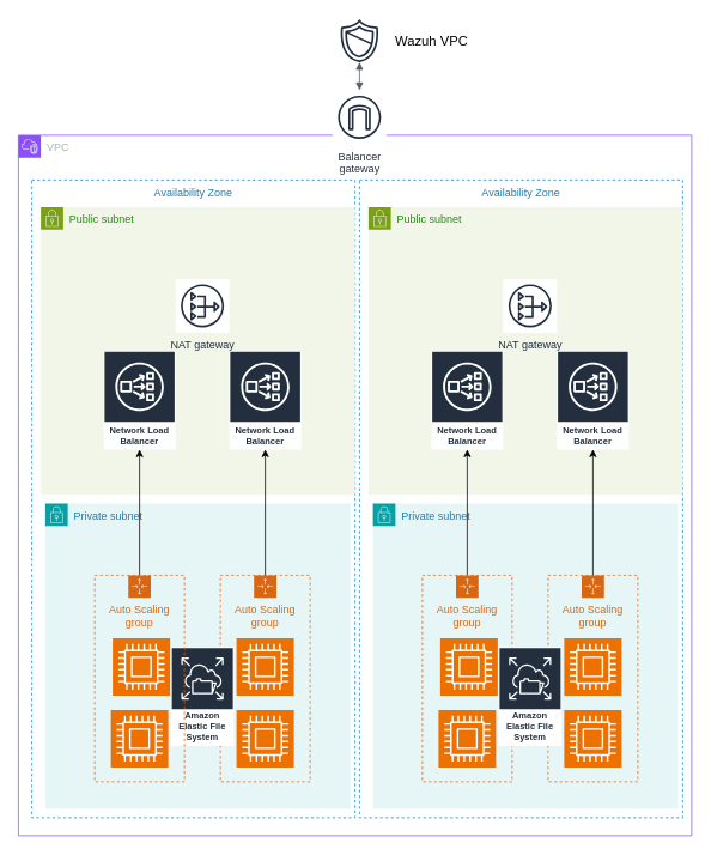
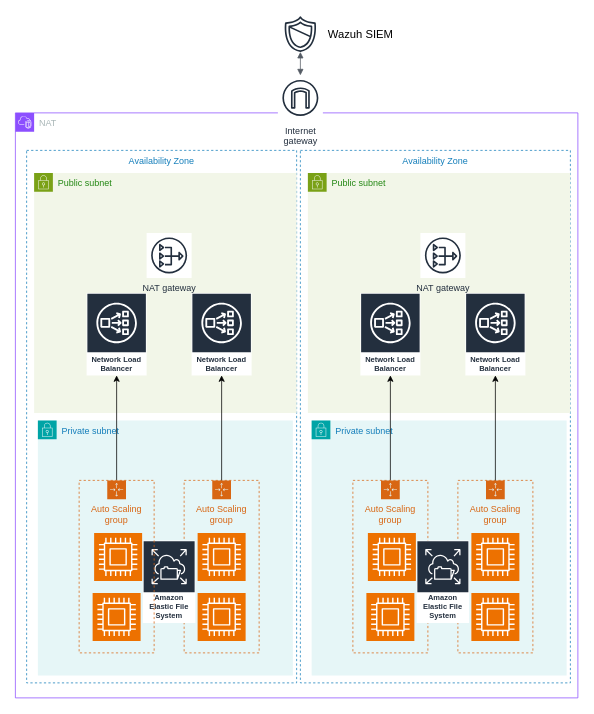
  <mxCell id="0" />
  <mxCell id="1" parent="0" />
- <mxCell id="2" value="VPC" style="points=[[0,0],[0.25,0],[0.5,0],[0.75,0],[1,0],[1,0.25],[1,0.5],[1,0.75],[1,1],[0.75,1],[0.5,1],[0.25,1],[0,1],[0,0.75],[0,0.5],[0,0.25]];outlineConnect=0;gradientColor=none;html=1;whiteSpace=wrap;fontSize=12;fontStyle=0;container=1;pointerEvents=0;collapsible=0;recursiveResize=0;shape=mxgraph.aws4.group;grIcon=mxgraph.aws4.group_vpc2;strokeColor=#8C4FFF;fillColor=none;verticalAlign=top;align=left;spacingLeft=30;fontColor=#AAB7B8;dashed=0;" vertex="1" parent="1"><mxGeometry x="20" y="150" width="750" height="780" as="geometry" /></mxCell>
+ <mxCell id="2" value="NAT" style="points=[[0,0],[0.25,0],[0.5,0],[0.75,0],[1,0],[1,0.25],[1,0.5],[1,0.75],[1,1],[0.75,1],[0.5,1],[0.25,1],[0,1],[0,0.75],[0,0.5],[0,0.25]];outlineConnect=0;gradientColor=none;html=1;whiteSpace=wrap;fontSize=12;fontStyle=0;container=1;pointerEvents=0;collapsible=0;recursiveResize=0;shape=mxgraph.aws4.group;grIcon=mxgraph.aws4.group_vpc2;strokeColor=#8C4FFF;fillColor=none;verticalAlign=top;align=left;spacingLeft=30;fontColor=#AAB7B8;dashed=0;" vertex="1" parent="1"><mxGeometry x="20" y="150" width="750" height="780" as="geometry" /></mxCell>
  <mxCell id="3" value="Availability Zone" style="fillColor=none;strokeColor=#147EBA;dashed=1;verticalAlign=top;fontStyle=0;fontColor=#147EBA;whiteSpace=wrap;html=1;" vertex="1" parent="2"><mxGeometry x="380" y="50" width="360" height="710" as="geometry" /></mxCell>
  <mxCell id="4" value="Public subnet" style="points=[[0,0],[0.25,0],[0.5,0],[0.75,0],[1,0],[1,0.25],[1,0.5],[1,0.75],[1,1],[0.75,1],[0.5,1],[0.25,1],[0,1],[0,0.75],[0,0.5],[0,0.25]];outlineConnect=0;gradientColor=none;html=1;whiteSpace=wrap;fontSize=12;fontStyle=0;container=1;pointerEvents=0;collapsible=0;recursiveResize=0;shape=mxgraph.aws4.group;grIcon=mxgraph.aws4.group_security_group;grStroke=0;strokeColor=#7AA116;fillColor=#F2F6E8;verticalAlign=top;align=left;spacingLeft=30;fontColor=#248814;dashed=0;" vertex="1" parent="2"><mxGeometry x="390" y="80" width="350" height="320" as="geometry" /></mxCell>
  <mxCell id="5" value="Network Load Balancer" style="sketch=0;outlineConnect=0;fontColor=#232F3E;gradientColor=none;strokeColor=#ffffff;fillColor=#232F3E;dashed=0;verticalLabelPosition=middle;verticalAlign=bottom;align=center;html=1;whiteSpace=wrap;fontSize=10;fontStyle=1;spacing=3;shape=mxgraph.aws4.productIcon;prIcon=mxgraph.aws4.network_load_balancer;" vertex="1" parent="4"><mxGeometry x="70" y="160" width="80" height="110" as="geometry" /></mxCell>
  <mxCell id="6" value="Private subnet" style="points=[[0,0],[0.25,0],[0.5,0],[0.75,0],[1,0],[1,0.25],[1,0.5],[1,0.75],[1,1],[0.75,1],[0.5,1],[0.25,1],[0,1],[0,0.75],[0,0.5],[0,0.25]];outlineConnect=0;gradientColor=none;html=1;whiteSpace=wrap;fontSize=12;fontStyle=0;container=1;pointerEvents=0;collapsible=0;recursiveResize=0;shape=mxgraph.aws4.group;grIcon=mxgraph.aws4.group_security_group;grStroke=0;strokeColor=#00A4A6;fillColor=#E6F6F7;verticalAlign=top;align=left;spacingLeft=30;fontColor=#147EBA;dashed=0;" vertex="1" parent="2"><mxGeometry x="395" y="410" width="340" height="340" as="geometry" /></mxCell>
  <mxCell id="7" value="Auto Scaling group" style="points=[[0,0],[0.25,0],[0.5,0],[0.75,0],[1,0],[1,0.25],[1,0.5],[1,0.75],[1,1],[0.75,1],[0.5,1],[0.25,1],[0,1],[0,0.75],[0,0.5],[0,0.25]];outlineConnect=0;gradientColor=none;html=1;whiteSpace=wrap;fontSize=12;fontStyle=0;container=1;pointerEvents=0;collapsible=0;recursiveResize=0;shape=mxgraph.aws4.groupCenter;grIcon=mxgraph.aws4.group_auto_scaling_group;grStroke=1;strokeColor=#D86613;fillColor=none;verticalAlign=top;align=center;fontColor=#D86613;dashed=1;spacingTop=25;" vertex="1" parent="6"><mxGeometry x="195" y="80" width="100" height="230" as="geometry" /></mxCell>
  <mxCell id="8" value="" style="sketch=0;points=[[0,0,0],[0.25,0,0],[0.5,0,0],[0.75,0,0],[1,0,0],[0,1,0],[0.25,1,0],[0.5,1,0],[0.75,1,0],[1,1,0],[0,0.25,0],[0,0.5,0],[0,0.75,0],[1,0.25,0],[1,0.5,0],[1,0.75,0]];outlineConnect=0;fontColor=#232F3E;fillColor=#ED7100;strokeColor=#ffffff;dashed=0;verticalLabelPosition=bottom;verticalAlign=top;align=center;html=1;fontSize=12;fontStyle=0;aspect=fixed;shape=mxgraph.aws4.resourceIcon;resIcon=mxgraph.aws4.compute;" vertex="1" parent="7"><mxGeometry x="18" y="150" width="64" height="64" as="geometry" /></mxCell>
  <mxCell id="9" value="Network Load Balancer" style="sketch=0;outlineConnect=0;fontColor=#232F3E;gradientColor=none;strokeColor=#ffffff;fillColor=#232F3E;dashed=0;verticalLabelPosition=middle;verticalAlign=bottom;align=center;html=1;whiteSpace=wrap;fontSize=10;fontStyle=1;spacing=3;shape=mxgraph.aws4.productIcon;prIcon=mxgraph.aws4.network_load_balancer;" vertex="1" parent="2"><mxGeometry x="600" y="240" width="80" height="110" as="geometry" /></mxCell>
  <mxCell id="10" style="edgeStyle=orthogonalEdgeStyle;rounded=0;orthogonalLoop=1;jettySize=auto;html=1;exitX=0.5;exitY=0;exitDx=0;exitDy=0;" edge="1" parent="2" source="7" target="9"><mxGeometry relative="1" as="geometry" /></mxCell>
  <mxCell id="11" value="NAT gateway" style="sketch=0;outlineConnect=0;fontColor=#232F3E;gradientColor=none;strokeColor=#232F3E;fillColor=#ffffff;dashed=0;verticalLabelPosition=bottom;verticalAlign=top;align=center;html=1;fontSize=12;fontStyle=0;aspect=fixed;shape=mxgraph.aws4.resourceIcon;resIcon=mxgraph.aws4.nat_gateway;" vertex="1" parent="2"><mxGeometry x="540" y="160" width="60" height="60" as="geometry" /></mxCell>
  <mxCell id="12" value="" style="sketch=0;points=[[0,0,0],[0.25,0,0],[0.5,0,0],[0.75,0,0],[1,0,0],[0,1,0],[0.25,1,0],[0.5,1,0],[0.75,1,0],[1,1,0],[0,0.25,0],[0,0.5,0],[0,0.75,0],[1,0.25,0],[1,0.5,0],[1,0.75,0]];outlineConnect=0;fontColor=#232F3E;fillColor=#ED7100;strokeColor=#ffffff;dashed=0;verticalLabelPosition=bottom;verticalAlign=top;align=center;html=1;fontSize=12;fontStyle=0;aspect=fixed;shape=mxgraph.aws4.resourceIcon;resIcon=mxgraph.aws4.compute;" vertex="1" parent="2"><mxGeometry x="470" y="560" width="64" height="64" as="geometry" /></mxCell>
  <mxCell id="13" value="" style="sketch=0;points=[[0,0,0],[0.25,0,0],[0.5,0,0],[0.75,0,0],[1,0,0],[0,1,0],[0.25,1,0],[0.5,1,0],[0.75,1,0],[1,1,0],[0,0.25,0],[0,0.5,0],[0,0.75,0],[1,0.25,0],[1,0.5,0],[1,0.75,0]];outlineConnect=0;fontColor=#232F3E;fillColor=#ED7100;strokeColor=#ffffff;dashed=0;verticalLabelPosition=bottom;verticalAlign=top;align=center;html=1;fontSize=12;fontStyle=0;aspect=fixed;shape=mxgraph.aws4.resourceIcon;resIcon=mxgraph.aws4.compute;" vertex="1" parent="2"><mxGeometry x="608" y="560" width="64" height="64" as="geometry" /></mxCell>
  <mxCell id="14" value="Availability Zone" style="fillColor=none;strokeColor=#147EBA;dashed=1;verticalAlign=top;fontStyle=0;fontColor=#147EBA;whiteSpace=wrap;html=1;" vertex="1" parent="2"><mxGeometry x="15" y="50" width="360" height="710" as="geometry" /></mxCell>
  <mxCell id="15" value="Public subnet" style="points=[[0,0],[0.25,0],[0.5,0],[0.75,0],[1,0],[1,0.25],[1,0.5],[1,0.75],[1,1],[0.75,1],[0.5,1],[0.25,1],[0,1],[0,0.75],[0,0.5],[0,0.25]];outlineConnect=0;gradientColor=none;html=1;whiteSpace=wrap;fontSize=12;fontStyle=0;container=1;pointerEvents=0;collapsible=0;recursiveResize=0;shape=mxgraph.aws4.group;grIcon=mxgraph.aws4.group_security_group;grStroke=0;strokeColor=#7AA116;fillColor=#F2F6E8;verticalAlign=top;align=left;spacingLeft=30;fontColor=#248814;dashed=0;" vertex="1" parent="2"><mxGeometry x="25" y="80" width="350" height="320" as="geometry" /></mxCell>
  <mxCell id="16" value="Network Load Balancer" style="sketch=0;outlineConnect=0;fontColor=#232F3E;gradientColor=none;strokeColor=#ffffff;fillColor=#232F3E;dashed=0;verticalLabelPosition=middle;verticalAlign=bottom;align=center;html=1;whiteSpace=wrap;fontSize=10;fontStyle=1;spacing=3;shape=mxgraph.aws4.productIcon;prIcon=mxgraph.aws4.network_load_balancer;" vertex="1" parent="15"><mxGeometry x="70" y="160" width="80" height="110" as="geometry" /></mxCell>
  <mxCell id="17" value="Private subnet" style="points=[[0,0],[0.25,0],[0.5,0],[0.75,0],[1,0],[1,0.25],[1,0.5],[1,0.75],[1,1],[0.75,1],[0.5,1],[0.25,1],[0,1],[0,0.75],[0,0.5],[0,0.25]];outlineConnect=0;gradientColor=none;html=1;whiteSpace=wrap;fontSize=12;fontStyle=0;container=1;pointerEvents=0;collapsible=0;recursiveResize=0;shape=mxgraph.aws4.group;grIcon=mxgraph.aws4.group_security_group;grStroke=0;strokeColor=#00A4A6;fillColor=#E6F6F7;verticalAlign=top;align=left;spacingLeft=30;fontColor=#147EBA;dashed=0;" vertex="1" parent="2"><mxGeometry x="30" y="410" width="340" height="340" as="geometry" /></mxCell>
  <mxCell id="18" value="Auto Scaling group" style="points=[[0,0],[0.25,0],[0.5,0],[0.75,0],[1,0],[1,0.25],[1,0.5],[1,0.75],[1,1],[0.75,1],[0.5,1],[0.25,1],[0,1],[0,0.75],[0,0.5],[0,0.25]];outlineConnect=0;gradientColor=none;html=1;whiteSpace=wrap;fontSize=12;fontStyle=0;container=1;pointerEvents=0;collapsible=0;recursiveResize=0;shape=mxgraph.aws4.groupCenter;grIcon=mxgraph.aws4.group_auto_scaling_group;grStroke=1;strokeColor=#D86613;fillColor=none;verticalAlign=top;align=center;fontColor=#D86613;dashed=1;spacingTop=25;" vertex="1" parent="17"><mxGeometry x="195" y="80" width="100" height="230" as="geometry" /></mxCell>
  <mxCell id="19" value="" style="sketch=0;points=[[0,0,0],[0.25,0,0],[0.5,0,0],[0.75,0,0],[1,0,0],[0,1,0],[0.25,1,0],[0.5,1,0],[0.75,1,0],[1,1,0],[0,0.25,0],[0,0.5,0],[0,0.75,0],[1,0.25,0],[1,0.5,0],[1,0.75,0]];outlineConnect=0;fontColor=#232F3E;fillColor=#ED7100;strokeColor=#ffffff;dashed=0;verticalLabelPosition=bottom;verticalAlign=top;align=center;html=1;fontSize=12;fontStyle=0;aspect=fixed;shape=mxgraph.aws4.resourceIcon;resIcon=mxgraph.aws4.compute;" vertex="1" parent="18"><mxGeometry x="18" y="150" width="64" height="64" as="geometry" /></mxCell>
  <mxCell id="20" value="Amazon Elastic File System" style="sketch=0;outlineConnect=0;fontColor=#232F3E;gradientColor=none;strokeColor=#ffffff;fillColor=#232F3E;dashed=0;verticalLabelPosition=middle;verticalAlign=bottom;align=center;html=1;whiteSpace=wrap;fontSize=10;fontStyle=1;spacing=3;shape=mxgraph.aws4.productIcon;prIcon=mxgraph.aws4.elastic_file_system;" vertex="1" parent="17"><mxGeometry x="140" y="160" width="70" height="110" as="geometry" /></mxCell>
  <mxCell id="21" value="Network Load Balancer" style="sketch=0;outlineConnect=0;fontColor=#232F3E;gradientColor=none;strokeColor=#ffffff;fillColor=#232F3E;dashed=0;verticalLabelPosition=middle;verticalAlign=bottom;align=center;html=1;whiteSpace=wrap;fontSize=10;fontStyle=1;spacing=3;shape=mxgraph.aws4.productIcon;prIcon=mxgraph.aws4.network_load_balancer;" vertex="1" parent="2"><mxGeometry x="235" y="240" width="80" height="110" as="geometry" /></mxCell>
  <mxCell id="22" style="edgeStyle=orthogonalEdgeStyle;rounded=0;orthogonalLoop=1;jettySize=auto;html=1;exitX=0.5;exitY=0;exitDx=0;exitDy=0;" edge="1" parent="2" source="18" target="21"><mxGeometry relative="1" as="geometry" /></mxCell>
  <mxCell id="23" value="NAT gateway" style="sketch=0;outlineConnect=0;fontColor=#232F3E;gradientColor=none;strokeColor=#232F3E;fillColor=#ffffff;dashed=0;verticalLabelPosition=bottom;verticalAlign=top;align=center;html=1;fontSize=12;fontStyle=0;aspect=fixed;shape=mxgraph.aws4.resourceIcon;resIcon=mxgraph.aws4.nat_gateway;" vertex="1" parent="2"><mxGeometry x="175" y="160" width="60" height="60" as="geometry" /></mxCell>
  <mxCell id="24" value="" style="sketch=0;points=[[0,0,0],[0.25,0,0],[0.5,0,0],[0.75,0,0],[1,0,0],[0,1,0],[0.25,1,0],[0.5,1,0],[0.75,1,0],[1,1,0],[0,0.25,0],[0,0.5,0],[0,0.75,0],[1,0.25,0],[1,0.5,0],[1,0.75,0]];outlineConnect=0;fontColor=#232F3E;fillColor=#ED7100;strokeColor=#ffffff;dashed=0;verticalLabelPosition=bottom;verticalAlign=top;align=center;html=1;fontSize=12;fontStyle=0;aspect=fixed;shape=mxgraph.aws4.resourceIcon;resIcon=mxgraph.aws4.compute;" vertex="1" parent="2"><mxGeometry x="105" y="560" width="64" height="64" as="geometry" /></mxCell>
  <mxCell id="25" value="" style="sketch=0;points=[[0,0,0],[0.25,0,0],[0.5,0,0],[0.75,0,0],[1,0,0],[0,1,0],[0.25,1,0],[0.5,1,0],[0.75,1,0],[1,1,0],[0,0.25,0],[0,0.5,0],[0,0.75,0],[1,0.25,0],[1,0.5,0],[1,0.75,0]];outlineConnect=0;fontColor=#232F3E;fillColor=#ED7100;strokeColor=#ffffff;dashed=0;verticalLabelPosition=bottom;verticalAlign=top;align=center;html=1;fontSize=12;fontStyle=0;aspect=fixed;shape=mxgraph.aws4.resourceIcon;resIcon=mxgraph.aws4.compute;" vertex="1" parent="2"><mxGeometry x="243" y="560" width="64" height="64" as="geometry" /></mxCell>
  <mxCell id="26" style="edgeStyle=orthogonalEdgeStyle;rounded=0;orthogonalLoop=1;jettySize=auto;html=1;exitX=0.5;exitY=0;exitDx=0;exitDy=0;" edge="1" parent="2" source="27" target="16"><mxGeometry relative="1" as="geometry" /></mxCell>
  <mxCell id="27" value="Auto Scaling group" style="points=[[0,0],[0.25,0],[0.5,0],[0.75,0],[1,0],[1,0.25],[1,0.5],[1,0.75],[1,1],[0.75,1],[0.5,1],[0.25,1],[0,1],[0,0.75],[0,0.5],[0,0.25]];outlineConnect=0;gradientColor=none;html=1;whiteSpace=wrap;fontSize=12;fontStyle=0;container=1;pointerEvents=0;collapsible=0;recursiveResize=0;shape=mxgraph.aws4.groupCenter;grIcon=mxgraph.aws4.group_auto_scaling_group;grStroke=1;strokeColor=#D86613;fillColor=none;verticalAlign=top;align=center;fontColor=#D86613;dashed=1;spacingTop=25;" vertex="1" parent="2"><mxGeometry x="85" y="490" width="100" height="230" as="geometry" /></mxCell>
  <mxCell id="28" value="" style="sketch=0;points=[[0,0,0],[0.25,0,0],[0.5,0,0],[0.75,0,0],[1,0,0],[0,1,0],[0.25,1,0],[0.5,1,0],[0.75,1,0],[1,1,0],[0,0.25,0],[0,0.5,0],[0,0.75,0],[1,0.25,0],[1,0.5,0],[1,0.75,0]];outlineConnect=0;fontColor=#232F3E;fillColor=#ED7100;strokeColor=#ffffff;dashed=0;verticalLabelPosition=bottom;verticalAlign=top;align=center;html=1;fontSize=12;fontStyle=0;aspect=fixed;shape=mxgraph.aws4.resourceIcon;resIcon=mxgraph.aws4.compute;" vertex="1" parent="27"><mxGeometry x="18" y="150" width="64" height="64" as="geometry" /></mxCell>
- <mxCell id="29" value="Balancer&#10;gateway" style="sketch=0;outlineConnect=0;fontColor=#232F3E;gradientColor=none;strokeColor=#232F3E;fillColor=#ffffff;dashed=0;verticalLabelPosition=bottom;verticalAlign=top;align=center;html=1;fontSize=12;fontStyle=0;aspect=fixed;shape=mxgraph.aws4.resourceIcon;resIcon=mxgraph.aws4.internet_gateway;" vertex="1" parent="1"><mxGeometry x="370" y="100" width="60" height="60" as="geometry" /></mxCell>
+ <mxCell id="29" value="Internet&#10;gateway" style="sketch=0;outlineConnect=0;fontColor=#232F3E;gradientColor=none;strokeColor=#232F3E;fillColor=#ffffff;dashed=0;verticalLabelPosition=bottom;verticalAlign=top;align=center;html=1;fontSize=12;fontStyle=0;aspect=fixed;shape=mxgraph.aws4.resourceIcon;resIcon=mxgraph.aws4.internet_gateway;" vertex="1" parent="1"><mxGeometry x="370" y="100" width="60" height="60" as="geometry" /></mxCell>
  <mxCell id="30" style="edgeStyle=orthogonalEdgeStyle;rounded=0;orthogonalLoop=1;jettySize=auto;html=1;exitX=0.5;exitY=0;exitDx=0;exitDy=0;" edge="1" parent="1" source="31" target="5"><mxGeometry relative="1" as="geometry" /></mxCell>
  <mxCell id="31" value="Auto Scaling group" style="points=[[0,0],[0.25,0],[0.5,0],[0.75,0],[1,0],[1,0.25],[1,0.5],[1,0.75],[1,1],[0.75,1],[0.5,1],[0.25,1],[0,1],[0,0.75],[0,0.5],[0,0.25]];outlineConnect=0;gradientColor=none;html=1;whiteSpace=wrap;fontSize=12;fontStyle=0;container=1;pointerEvents=0;collapsible=0;recursiveResize=0;shape=mxgraph.aws4.groupCenter;grIcon=mxgraph.aws4.group_auto_scaling_group;grStroke=1;strokeColor=#D86613;fillColor=none;verticalAlign=top;align=center;fontColor=#D86613;dashed=1;spacingTop=25;" vertex="1" parent="1"><mxGeometry x="470" y="640" width="100" height="230" as="geometry" /></mxCell>
  <mxCell id="32" value="" style="sketch=0;points=[[0,0,0],[0.25,0,0],[0.5,0,0],[0.75,0,0],[1,0,0],[0,1,0],[0.25,1,0],[0.5,1,0],[0.75,1,0],[1,1,0],[0,0.25,0],[0,0.5,0],[0,0.75,0],[1,0.25,0],[1,0.5,0],[1,0.75,0]];outlineConnect=0;fontColor=#232F3E;fillColor=#ED7100;strokeColor=#ffffff;dashed=0;verticalLabelPosition=bottom;verticalAlign=top;align=center;html=1;fontSize=12;fontStyle=0;aspect=fixed;shape=mxgraph.aws4.resourceIcon;resIcon=mxgraph.aws4.compute;" vertex="1" parent="31"><mxGeometry x="18" y="150" width="64" height="64" as="geometry" /></mxCell>
- <mxCell id="33" value="&lt;font style=&quot;font-size: 15px;&quot;&gt;Wazuh VPC&lt;/font&gt;" style="text;html=1;align=center;verticalAlign=middle;resizable=0;points=[];autosize=1;strokeColor=none;fillColor=none;" vertex="1" parent="1"><mxGeometry x="425" y="30" width="110" height="30" as="geometry" /></mxCell>
+ <mxCell id="33" value="&lt;font style=&quot;font-size: 15px;&quot;&gt;Wazuh SIEM&lt;/font&gt;" style="text;html=1;align=center;verticalAlign=middle;resizable=0;points=[];autosize=1;strokeColor=none;fillColor=none;" vertex="1" parent="1"><mxGeometry x="425" y="30" width="110" height="30" as="geometry" /></mxCell>
  <mxCell id="34" value="Amazon Elastic File System" style="sketch=0;outlineConnect=0;fontColor=#232F3E;gradientColor=none;strokeColor=#ffffff;fillColor=#232F3E;dashed=0;verticalLabelPosition=middle;verticalAlign=bottom;align=center;html=1;whiteSpace=wrap;fontSize=10;fontStyle=1;spacing=3;shape=mxgraph.aws4.productIcon;prIcon=mxgraph.aws4.elastic_file_system;" vertex="1" parent="1"><mxGeometry x="555" y="720" width="70" height="110" as="geometry" /></mxCell>
  <mxCell id="35" value="" style="sketch=0;outlineConnect=0;fontColor=#232F3E;gradientColor=none;fillColor=#232F3D;strokeColor=none;dashed=0;verticalLabelPosition=bottom;verticalAlign=top;align=center;html=1;fontSize=12;fontStyle=0;aspect=fixed;pointerEvents=1;shape=mxgraph.aws4.shield2;" vertex="1" parent="1"><mxGeometry x="375" y="20" width="50" height="50" as="geometry" /></mxCell>
  <mxCell id="36" value="" style="edgeStyle=orthogonalEdgeStyle;html=1;endArrow=block;elbow=vertical;startArrow=block;startFill=1;endFill=1;strokeColor=#545B64;rounded=0;" edge="1" parent="1" source="35" target="29"><mxGeometry width="100" relative="1" as="geometry"><mxPoint x="440" y="90" as="sourcePoint" /><mxPoint x="540" y="90" as="targetPoint" /></mxGeometry></mxCell>
